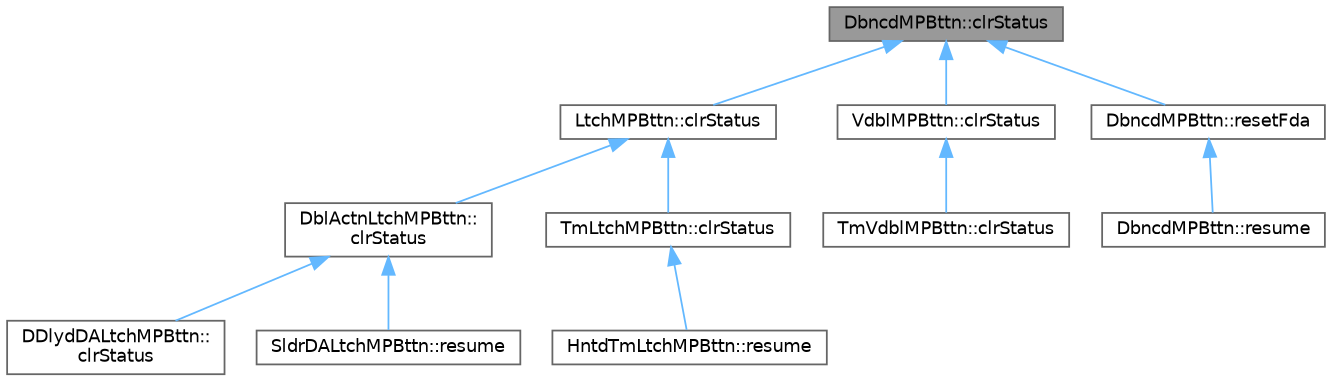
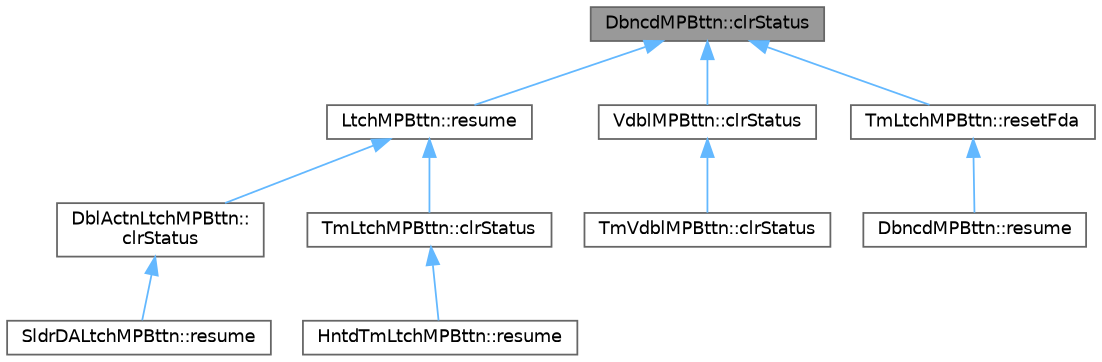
  digraph {
    rankdir=TB
    node [color=grey40 fillcolor=white fontname=Helvetica fontsize=10 shape=box style=filled]
    edge [color=steelblue1 dir=back fontname=Helvetica fontsize=10 labelfontname=Helvetica labelfontsize=10 style=solid]
    n1 [color=gray40 fillcolor=grey60 fontcolor=black height=0.2 label="DbncdMPBttn::clrStatus" width=0.4]
-   n2 [height=0.2 label="LtchMPBttn::clrStatus" width=0.4]
+   n2 [height=0.2 label="LtchMPBttn::resume" width=0.4]
    n3 [height=0.2 label="VdblMPBttn::clrStatus" width=0.4]
-   n4 [height=0.2 label="DbncdMPBttn::resetFda" width=0.4]
+   n4 [height=0.2 label="TmLtchMPBttn::resetFda" width=0.4]
    n5 [height=0.2 label="DblActnLtchMPBttn::\lclrStatus" width=0.4]
    n6 [height=0.2 label="TmLtchMPBttn::clrStatus" width=0.4]
    n7 [height=0.2 label="TmVdblMPBttn::clrStatus" width=0.4]
    n8 [height=0.2 label="DbncdMPBttn::resume" width=0.4]
-   n9 [height=0.2 label="DDlydDALtchMPBttn::\lclrStatus" width=0.4]
    n10 [height=0.2 label="SldrDALtchMPBttn::resume" width=0.4]
    n11 [height=0.2 label="HntdTmLtchMPBttn::resume" width=0.4]
    n1 -> n2
    n1 -> n3
    n1 -> n4
    n2 -> n5
    n2 -> n6
    n3 -> n7
    n4 -> n8
-   n5 -> n9
    n5 -> n10
    n6 -> n11
  }
